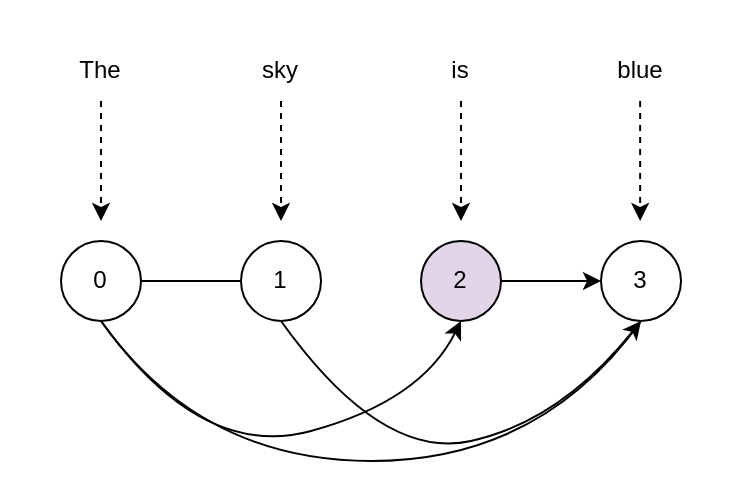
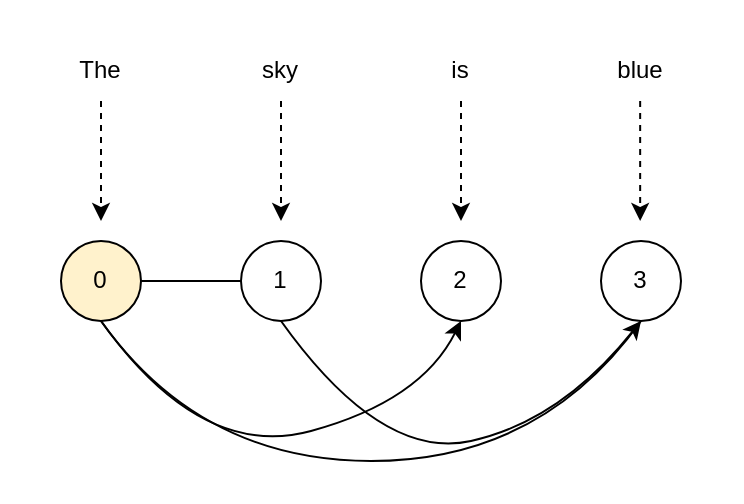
  <mxCell id="0" />
  <mxCell id="1" parent="0" />
  <mxCell id="2" value="" style="endArrow=classic;html=1;rounded=0;dashed=1;" parent="1" edge="1"><mxGeometry width="50" height="50" relative="1" as="geometry"><mxPoint x="50" y="50" as="sourcePoint" /><mxPoint x="50" y="110" as="targetPoint" /></mxGeometry></mxCell>
  <mxCell id="3" value="" style="endArrow=classic;html=1;rounded=0;dashed=1;" parent="1" edge="1"><mxGeometry width="50" height="50" relative="1" as="geometry"><mxPoint x="140" y="50" as="sourcePoint" /><mxPoint x="140" y="110" as="targetPoint" /></mxGeometry></mxCell>
  <mxCell id="4" value="" style="endArrow=classic;html=1;rounded=0;dashed=1;" parent="1" edge="1"><mxGeometry width="50" height="50" relative="1" as="geometry"><mxPoint x="230" y="50" as="sourcePoint" /><mxPoint x="230" y="110" as="targetPoint" /></mxGeometry></mxCell>
- <mxCell id="5" value="0" style="ellipse;whiteSpace=wrap;html=1;aspect=fixed;" parent="1" vertex="1"><mxGeometry x="30" y="120" width="40" height="40" as="geometry" /></mxCell>
+ <mxCell id="5" value="0" style="ellipse;whiteSpace=wrap;html=1;aspect=fixed;fillColor=#fff2cc;" parent="1" vertex="1"><mxGeometry x="30" y="120" width="40" height="40" as="geometry" /></mxCell>
  <mxCell id="6" value="1" style="ellipse;whiteSpace=wrap;html=1;aspect=fixed;" parent="1" vertex="1"><mxGeometry x="120" y="120" width="40" height="40" as="geometry" /></mxCell>
- <mxCell id="7" style="edgeStyle=orthogonalEdgeStyle;rounded=0;orthogonalLoop=1;jettySize=auto;html=1;entryX=0;entryY=0.5;entryDx=0;entryDy=0;" edge="1" parent="1" source="8" target="14"><mxGeometry relative="1" as="geometry" /></mxCell>
- <mxCell id="8" value="2" style="ellipse;whiteSpace=wrap;html=1;aspect=fixed;fillColor=#e1d5e7;" parent="1" vertex="1"><mxGeometry x="210" y="120" width="40" height="40" as="geometry" /></mxCell>
+ <mxCell id="8" value="2" style="ellipse;whiteSpace=wrap;html=1;aspect=fixed;" parent="1" vertex="1"><mxGeometry x="210" y="120" width="40" height="40" as="geometry" /></mxCell>
  <mxCell id="9" value="" style="endArrow=none;html=1;rounded=0;exitX=1;exitY=0.5;exitDx=0;exitDy=0;entryX=0;entryY=0.5;entryDx=0;entryDy=0;" parent="1" source="5" target="6" edge="1"><mxGeometry width="50" height="50" relative="1" as="geometry"><mxPoint x="120" y="250" as="sourcePoint" /><mxPoint x="170" y="200" as="targetPoint" /></mxGeometry></mxCell>
  <mxCell id="10" value="The" style="text;html=1;align=center;verticalAlign=middle;whiteSpace=wrap;rounded=0;" parent="1" vertex="1"><mxGeometry x="20" y="20" width="60" height="30" as="geometry" /></mxCell>
  <mxCell id="11" value="sky" style="text;html=1;align=center;verticalAlign=middle;whiteSpace=wrap;rounded=0;" parent="1" vertex="1"><mxGeometry x="110" y="20" width="60" height="30" as="geometry" /></mxCell>
  <mxCell id="12" value="is" style="text;html=1;align=center;verticalAlign=middle;whiteSpace=wrap;rounded=0;" parent="1" vertex="1"><mxGeometry x="200" y="20" width="60" height="30" as="geometry" /></mxCell>
  <mxCell id="13" value="blue" style="text;html=1;align=center;verticalAlign=middle;whiteSpace=wrap;rounded=0;" vertex="1" parent="1"><mxGeometry x="290" y="20" width="60" height="30" as="geometry" /></mxCell>
  <mxCell id="14" value="3" style="ellipse;whiteSpace=wrap;html=1;aspect=fixed;" vertex="1" parent="1"><mxGeometry x="300" y="120" width="40" height="40" as="geometry" /></mxCell>
  <mxCell id="15" value="" style="endArrow=classic;html=1;rounded=0;dashed=1;" edge="1" parent="1"><mxGeometry width="50" height="50" relative="1" as="geometry"><mxPoint x="319.58" y="50" as="sourcePoint" /><mxPoint x="319.58" y="110" as="targetPoint" /></mxGeometry></mxCell>
  <mxCell id="16" value="" style="curved=1;endArrow=none;html=1;rounded=0;exitX=0.5;exitY=1;exitDx=0;exitDy=0;entryX=0.5;entryY=1;entryDx=0;entryDy=0;" edge="1" parent="1" source="5" target="14"><mxGeometry width="50" height="50" relative="1" as="geometry"><mxPoint x="150" y="310" as="sourcePoint" /><mxPoint x="200" y="260" as="targetPoint" /><Array as="points"><mxPoint x="100" y="230" /><mxPoint x="270" y="230" /></Array></mxGeometry></mxCell>
  <mxCell id="17" value="" style="curved=1;endArrow=classic;html=1;rounded=0;exitX=0.5;exitY=1;exitDx=0;exitDy=0;entryX=0.5;entryY=1;entryDx=0;entryDy=0;" edge="1" parent="1" target="8"><mxGeometry width="50" height="50" relative="1" as="geometry"><mxPoint x="50" y="160" as="sourcePoint" /><mxPoint x="320" y="160" as="targetPoint" /><Array as="points"><mxPoint x="100" y="230" /><mxPoint x="210" y="200" /></Array></mxGeometry></mxCell>
  <mxCell id="18" value="" style="curved=1;endArrow=classic;html=1;rounded=0;exitX=0.5;exitY=1;exitDx=0;exitDy=0;entryX=0.5;entryY=1;entryDx=0;entryDy=0;" edge="1" parent="1"><mxGeometry width="50" height="50" relative="1" as="geometry"><mxPoint x="140" y="160" as="sourcePoint" /><mxPoint x="320" y="160" as="targetPoint" /><Array as="points"><mxPoint x="190" y="230" /><mxPoint x="280" y="210" /></Array></mxGeometry></mxCell>
